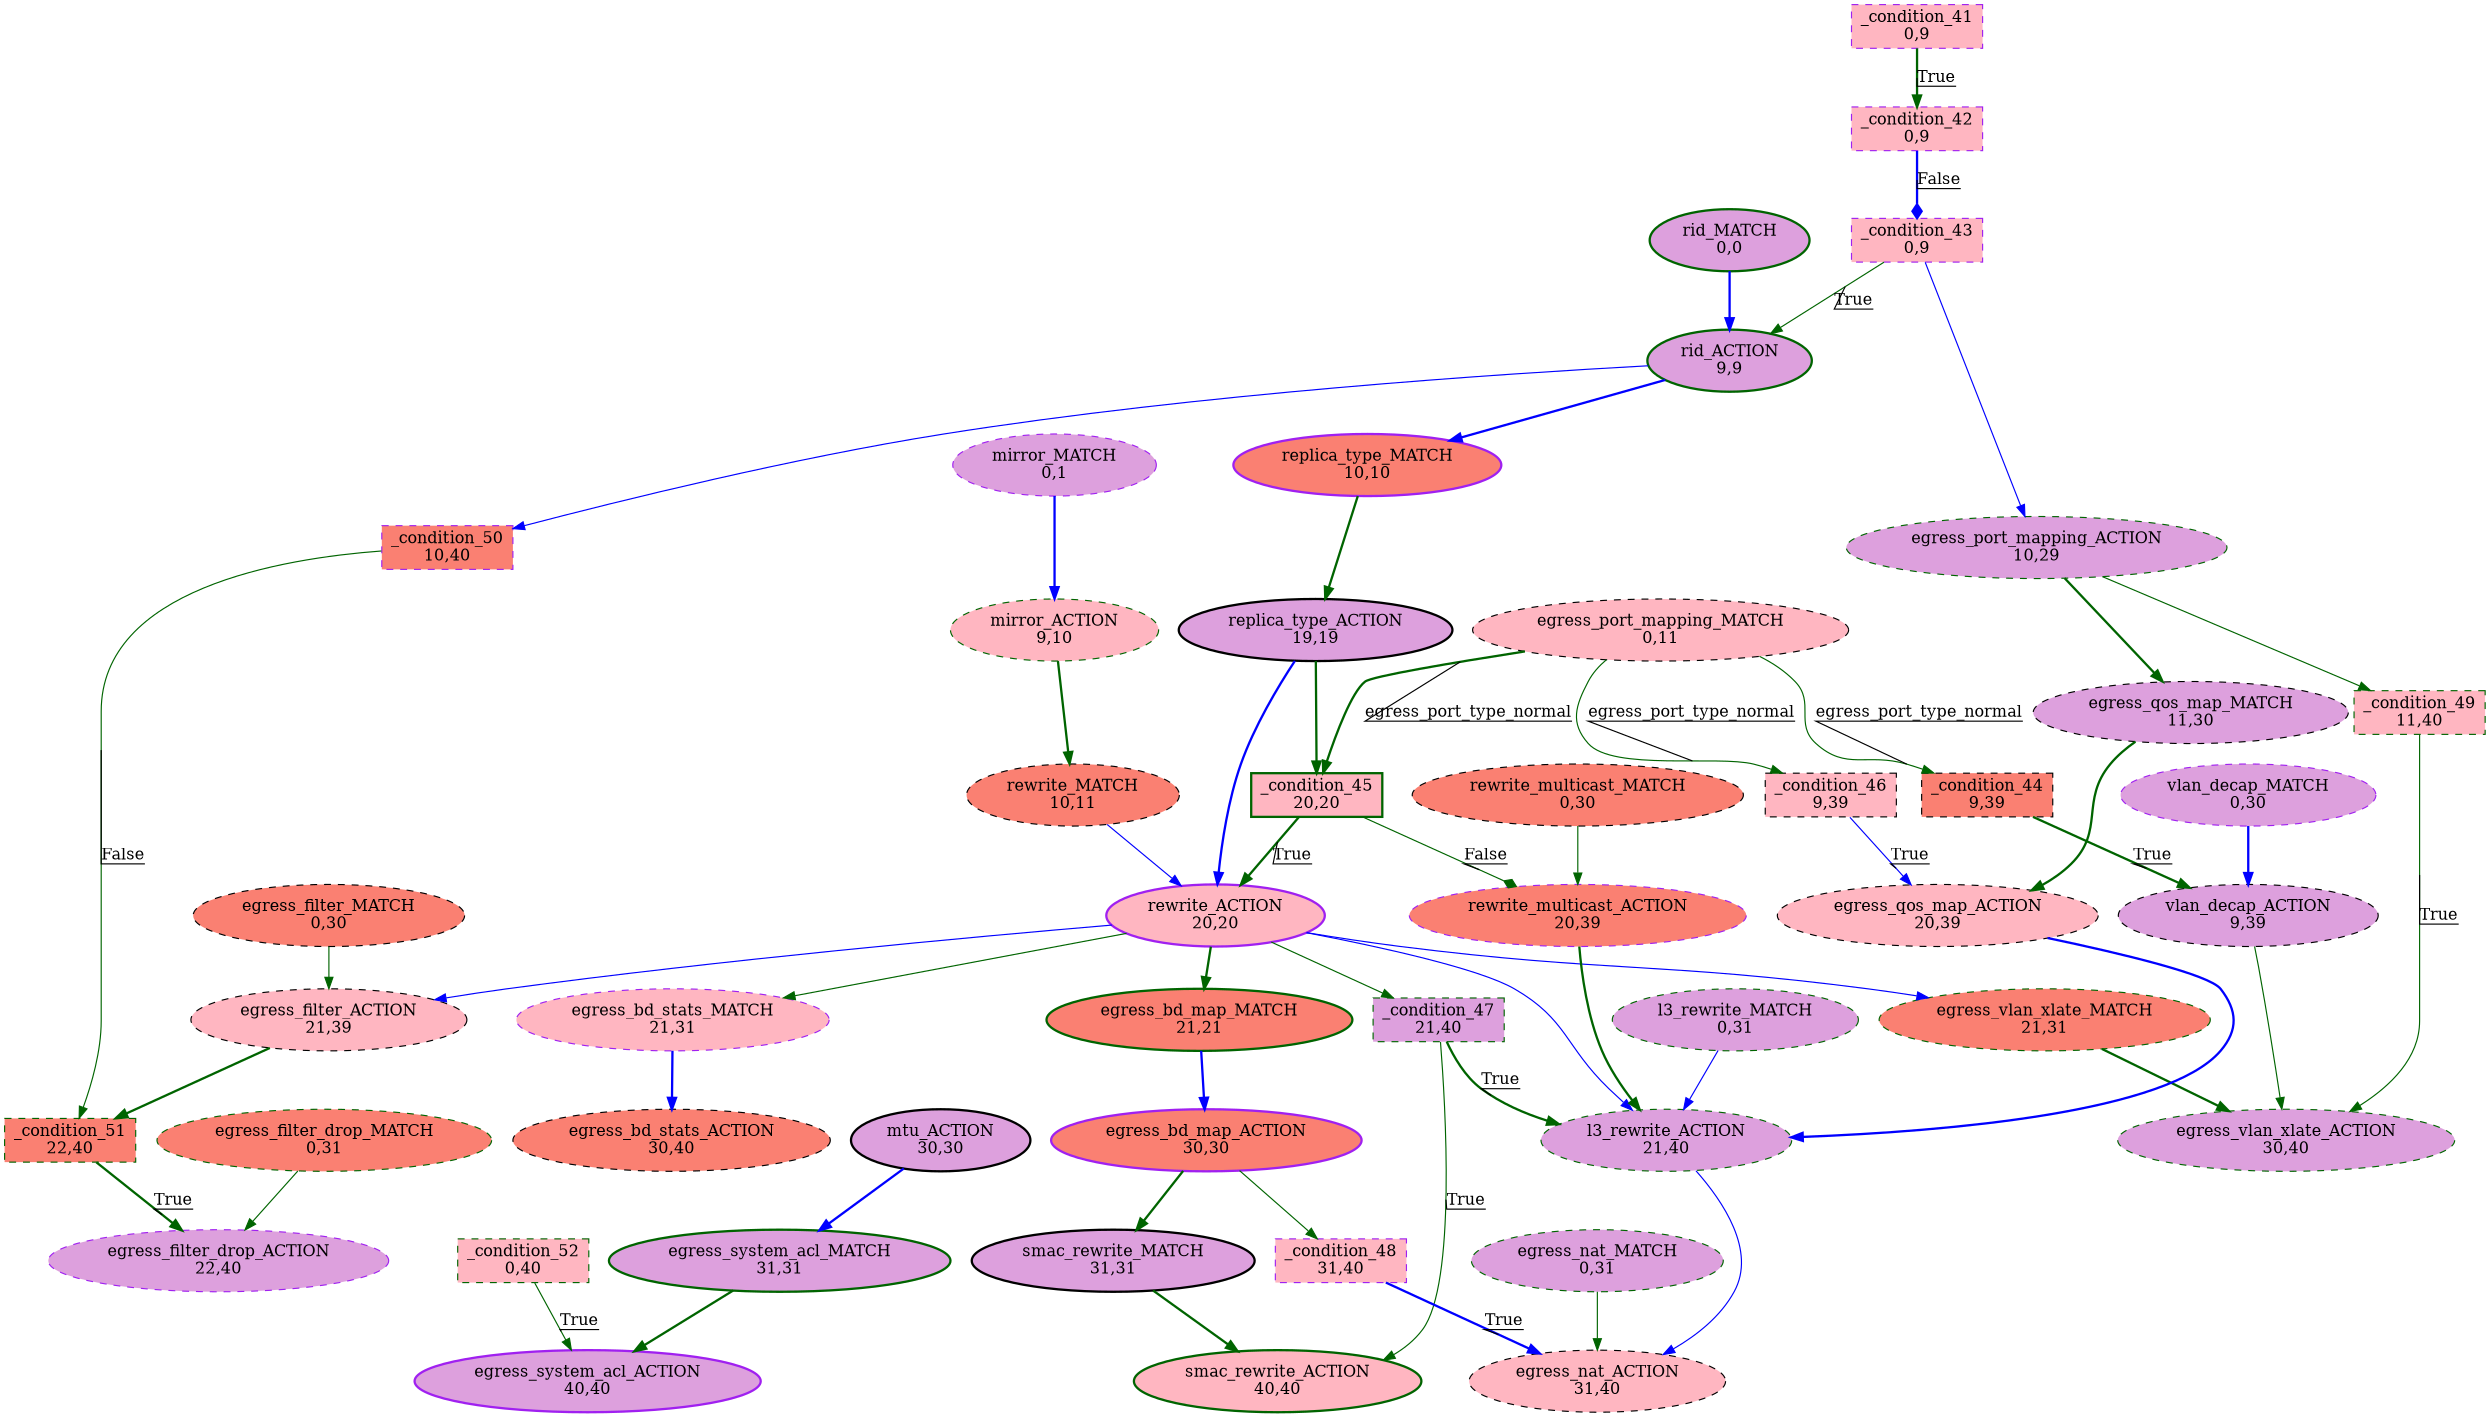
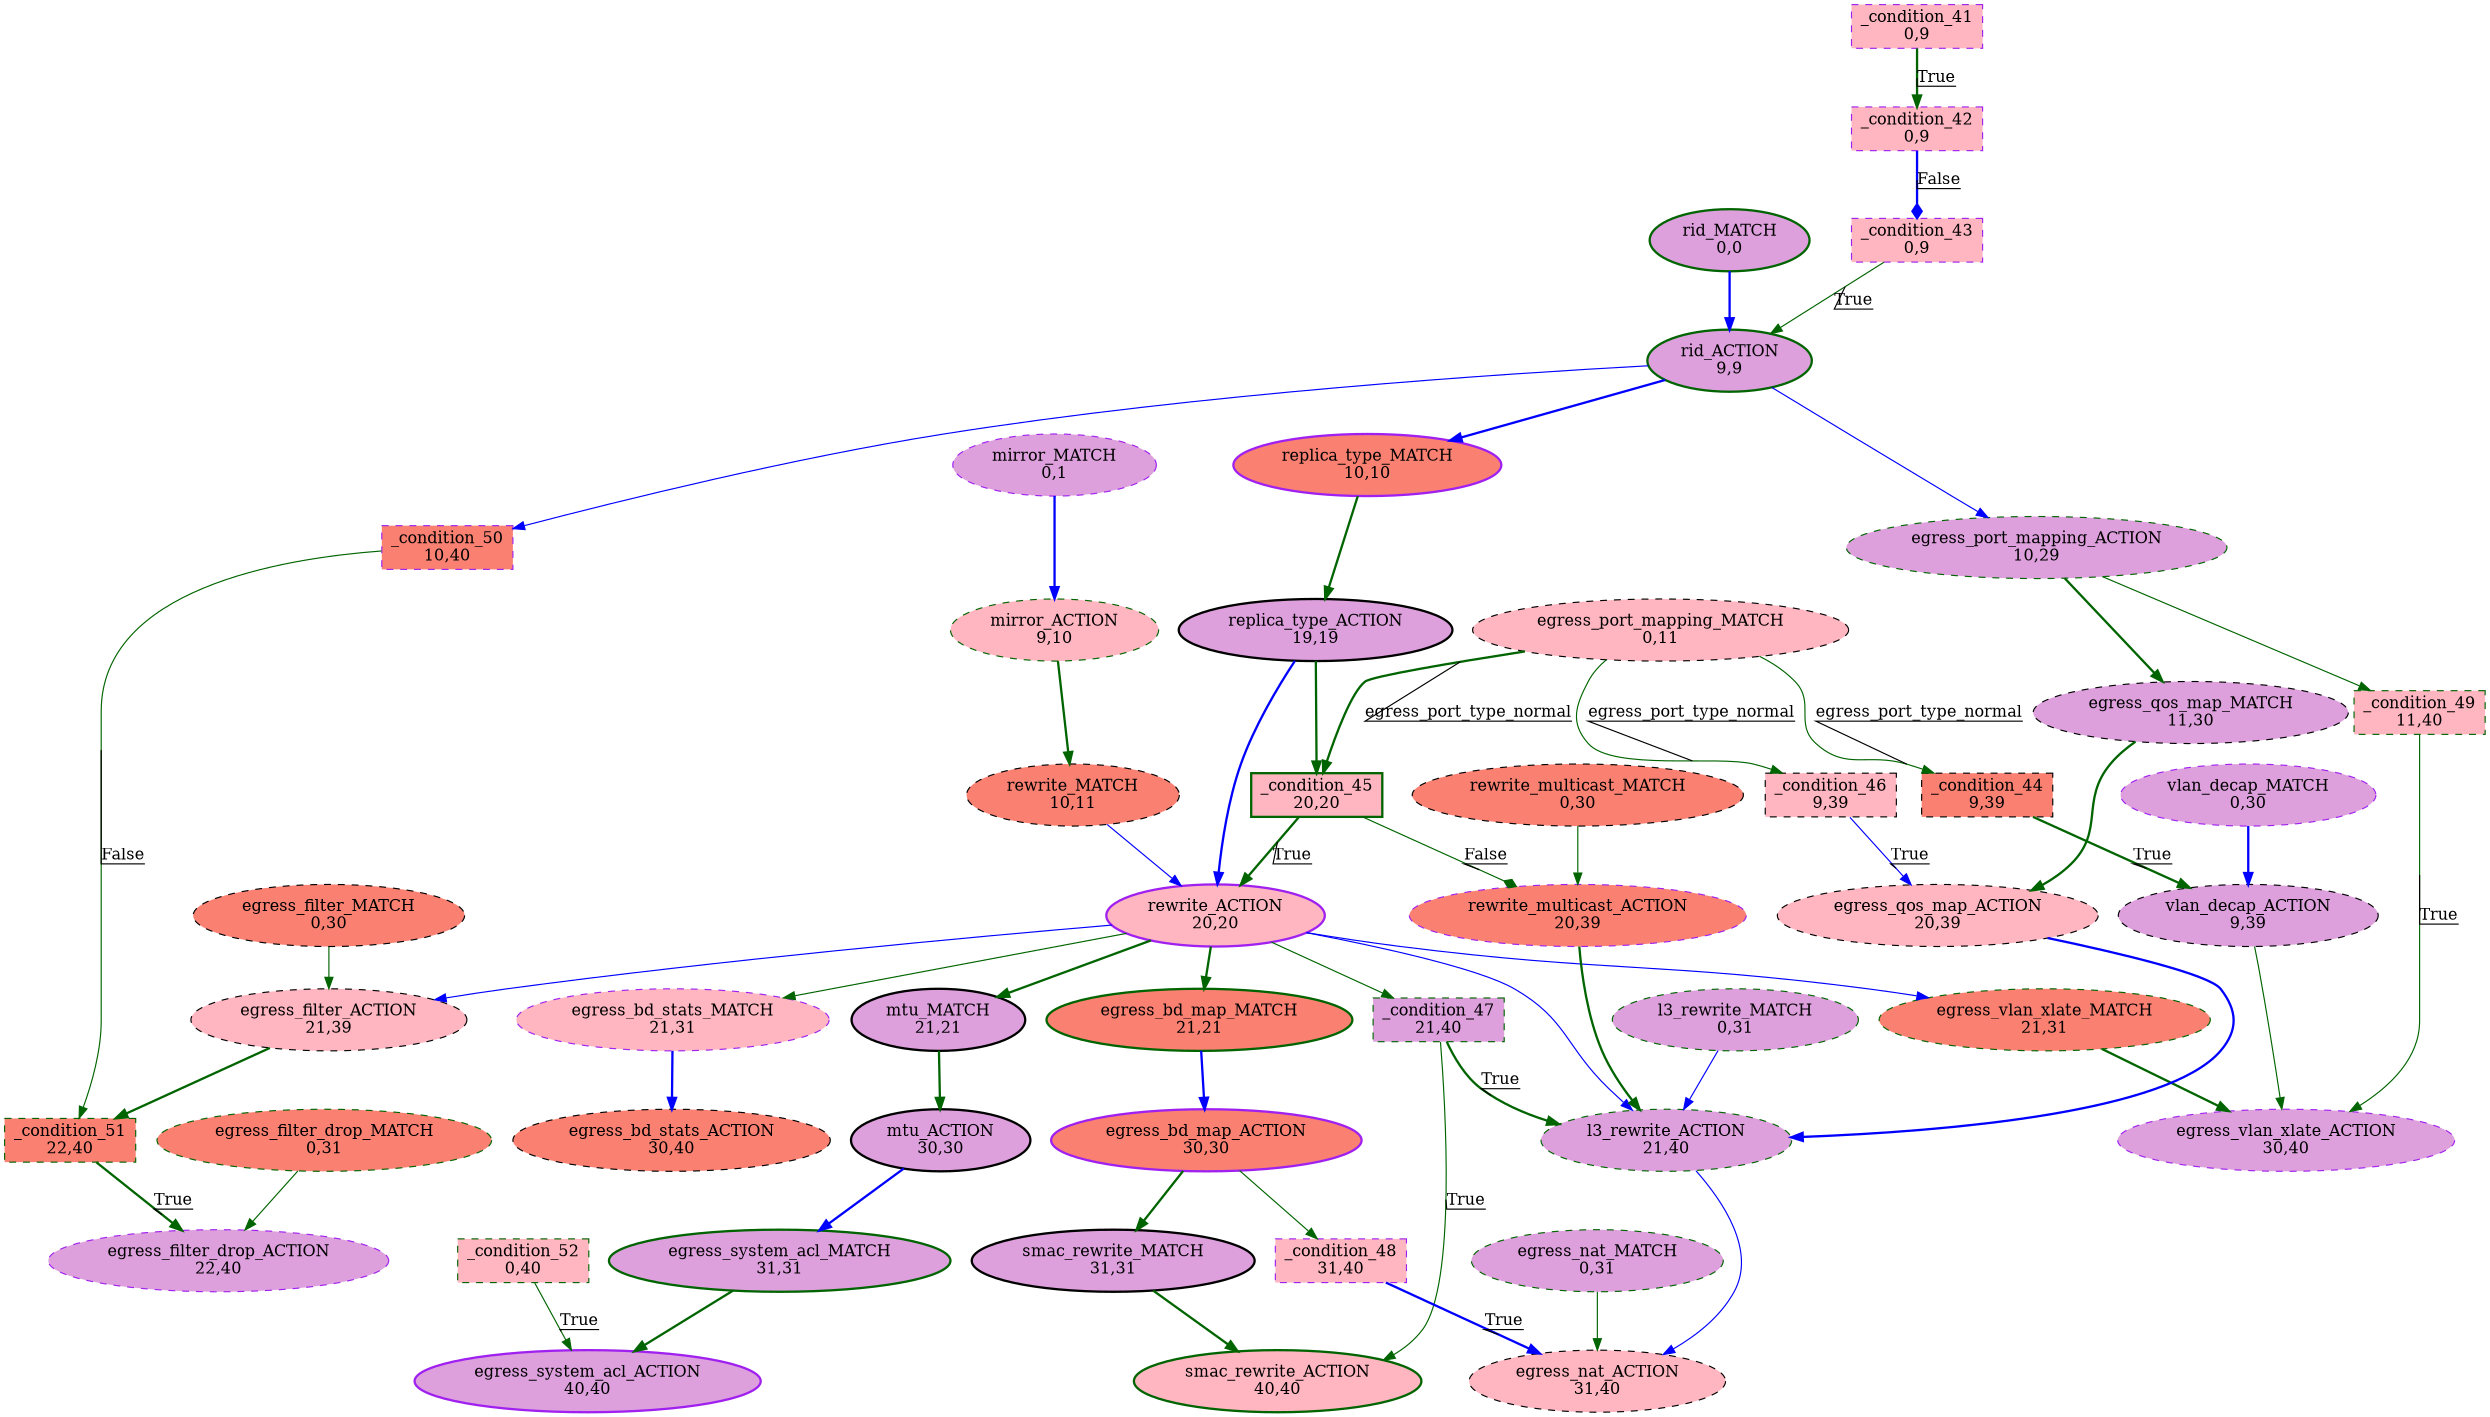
  digraph {
    node [color=darkgreen fillcolor=plum style="dashed,filled"]
    edge [color=darkgreen style=bold]
    n1 [color=purple fillcolor=lightpink label="_condition_41\n0,9" shape=box]
    n2 [color=purple fillcolor=lightpink label="_condition_42\n0,9" shape=box]
    n3 [color=purple fillcolor=lightpink label="_condition_43\n0,9" shape=box]
    n4 [label="rid_ACTION\n9,9" style="bold,filled"]
    n5 [color=purple fillcolor=salmon label="_condition_50\n10,40" shape=box]
    n6 [label="egress_port_mapping_ACTION\n10,29"]
    n7 [color=purple fillcolor=salmon label="replica_type_MATCH\n10,10" style="bold,filled"]
    n8 [color=black fillcolor=salmon label="_condition_44\n9,39" shape=box]
    n9 [color=black label="vlan_decap_ACTION\n9,39"]
-   n10 [label="egress_vlan_xlate_ACTION\n30,40"]
+   n10 [color=purple label="egress_vlan_xlate_ACTION\n30,40"]
    n11 [fillcolor=lightpink label="_condition_45\n20,20" shape=box style="bold,filled"]
    n12 [color=purple fillcolor=lightpink label="rewrite_ACTION\n20,20" style="bold,filled"]
    n13 [color=purple fillcolor=salmon label="rewrite_multicast_ACTION\n20,39"]
    n14 [label="_condition_47\n21,40" shape=box]
    n15 [label="l3_rewrite_ACTION\n21,40"]
    n16 [fillcolor=salmon label="egress_bd_map_MATCH\n21,21" style="bold,filled"]
    n17 [color=purple fillcolor=lightpink label="egress_bd_stats_MATCH\n21,31"]
    n18 [color=black fillcolor=lightpink label="egress_filter_ACTION\n21,39"]
    n19 [fillcolor=salmon label="egress_vlan_xlate_MATCH\n21,31"]
+   n20 [color=black label="mtu_MATCH\n21,21" style="bold,filled"]
    n21 [color=black fillcolor=lightpink label="_condition_46\n9,39" shape=box]
    n22 [color=black fillcolor=lightpink label="egress_qos_map_ACTION\n20,39"]
    n23 [fillcolor=lightpink label="smac_rewrite_ACTION\n40,40" style="bold,filled"]
    n24 [color=black fillcolor=lightpink label="egress_nat_ACTION\n31,40"]
    n25 [color=purple fillcolor=lightpink label="_condition_48\n31,40" shape=box]
    n26 [fillcolor=lightpink label="_condition_49\n11,40" shape=box]
    n27 [fillcolor=salmon label="_condition_51\n22,40" shape=box]
    n28 [color=purple label="egress_filter_drop_ACTION\n22,40"]
    n29 [fillcolor=lightpink label="_condition_52\n0,40" shape=box]
    n30 [color=purple label="egress_system_acl_ACTION\n40,40" style="bold,filled"]
    n31 [color=purple fillcolor=salmon label="egress_bd_map_ACTION\n30,30" style="bold,filled"]
    n32 [color=black label="smac_rewrite_MATCH\n31,31" style="bold,filled"]
    n33 [color=black fillcolor=salmon label="egress_bd_stats_ACTION\n30,40"]
    n34 [color=black fillcolor=salmon label="egress_filter_MATCH\n0,30"]
    n35 [fillcolor=salmon label="egress_filter_drop_MATCH\n0,31"]
    n36 [label="egress_nat_MATCH\n0,31"]
    n37 [color=black label="egress_qos_map_MATCH\n11,30"]
    n38 [color=black fillcolor=lightpink label="egress_port_mapping_MATCH\n0,11"]
    n39 [label="egress_system_acl_MATCH\n31,31" style="bold,filled"]
    n40 [label="l3_rewrite_MATCH\n0,31"]
    n41 [fillcolor=lightpink label="mirror_ACTION\n9,10"]
    n42 [color=black fillcolor=salmon label="rewrite_MATCH\n10,11"]
    n43 [color=purple label="mirror_MATCH\n0,1"]
    n44 [color=black label="mtu_ACTION\n30,30" style="bold,filled"]
    n45 [color=black label="replica_type_ACTION\n19,19" style="bold,filled"]
    n46 [color=black fillcolor=salmon label="rewrite_multicast_MATCH\n0,30"]
    n47 [label="rid_MATCH\n0,0" style="bold,filled"]
    n48 [color=purple label="vlan_decap_MATCH\n0,30"]
    n1 -> n2 [decorate=true label=True]
    n2 -> n3 [arrowhead=diamond color=blue decorate=true label=False]
    n3 -> n4 [decorate=true label=True style=""]
    n4 -> n5 [color=blue style=""]
-   n3 -> n6 [color=blue style=""]
+   n4 -> n6 [color=blue style=""]
    n4 -> n7 [color=blue]
    n5 -> n27 [decorate=true label=False style=""]
    n6 -> n26 [style=""]
    n6 -> n37
    n7 -> n45
    n8 -> n9 [decorate=true label=True]
    n9 -> n10 [style=""]
    n11 -> n12 [decorate=true label=True]
    n11 -> n13 [arrowhead=diamond decorate=true label=False style=""]
    n12 -> n14 [style=""]
    n12 -> n15 [color=blue style=""]
    n12 -> n16
    n12 -> n17 [style=""]
    n12 -> n18 [color=blue style=""]
    n12 -> n19 [color=blue style=""]
+   n12 -> n20
    n13 -> n15
    n14 -> n15 [decorate=true label=True]
    n14 -> n23 [decorate=true label=True style=""]
    n15 -> n24 [color=blue style=""]
    n16 -> n31 [color=blue]
    n17 -> n33 [color=blue]
    n18 -> n27
    n19 -> n10
+   n20 -> n44
    n21 -> n22 [color=blue decorate=true label=True style=""]
    n22 -> n15 [color=blue]
    n25 -> n24 [color=blue decorate=true label=True]
    n26 -> n10 [decorate=true label=True style=""]
    n27 -> n28 [decorate=true label=True]
    n29 -> n30 [decorate=true label=True style=""]
    n31 -> n25 [style=""]
    n31 -> n32
    n32 -> n23
    n34 -> n18 [style=""]
    n35 -> n28 [style=""]
    n36 -> n24 [style=""]
    n37 -> n22
    n38 -> n8 [decorate=true label=egress_port_type_normal style=""]
    n38 -> n11 [decorate=true label=egress_port_type_normal]
    n38 -> n21 [decorate=true label=egress_port_type_normal style=""]
    n39 -> n30
    n40 -> n15 [color=blue style=""]
    n41 -> n42
    n42 -> n12 [color=blue style=""]
    n43 -> n41 [color=blue]
    n44 -> n39 [color=blue]
    n45 -> n11
    n45 -> n12 [color=blue]
    n46 -> n13 [style=""]
    n47 -> n4 [color=blue]
    n48 -> n9 [color=blue]
  }
